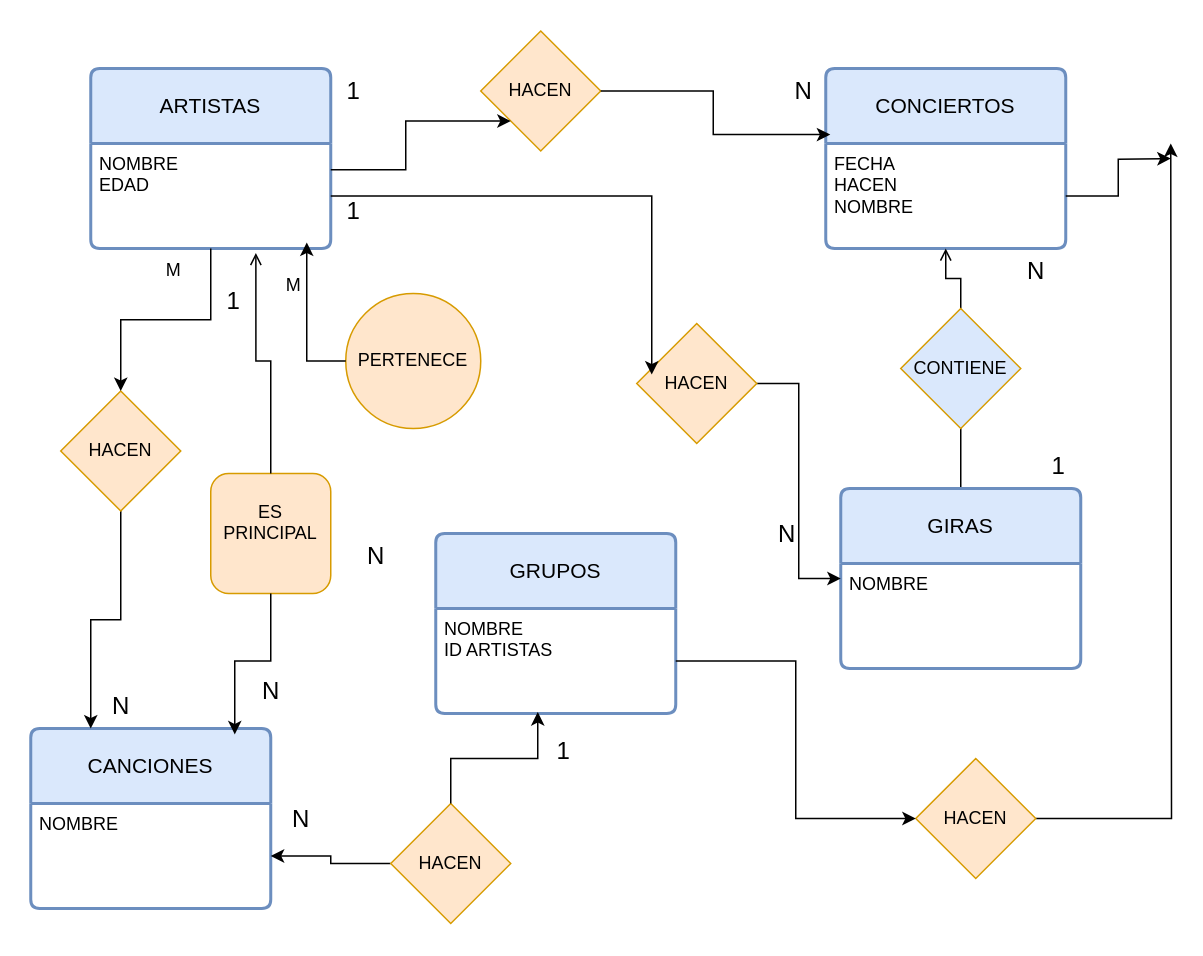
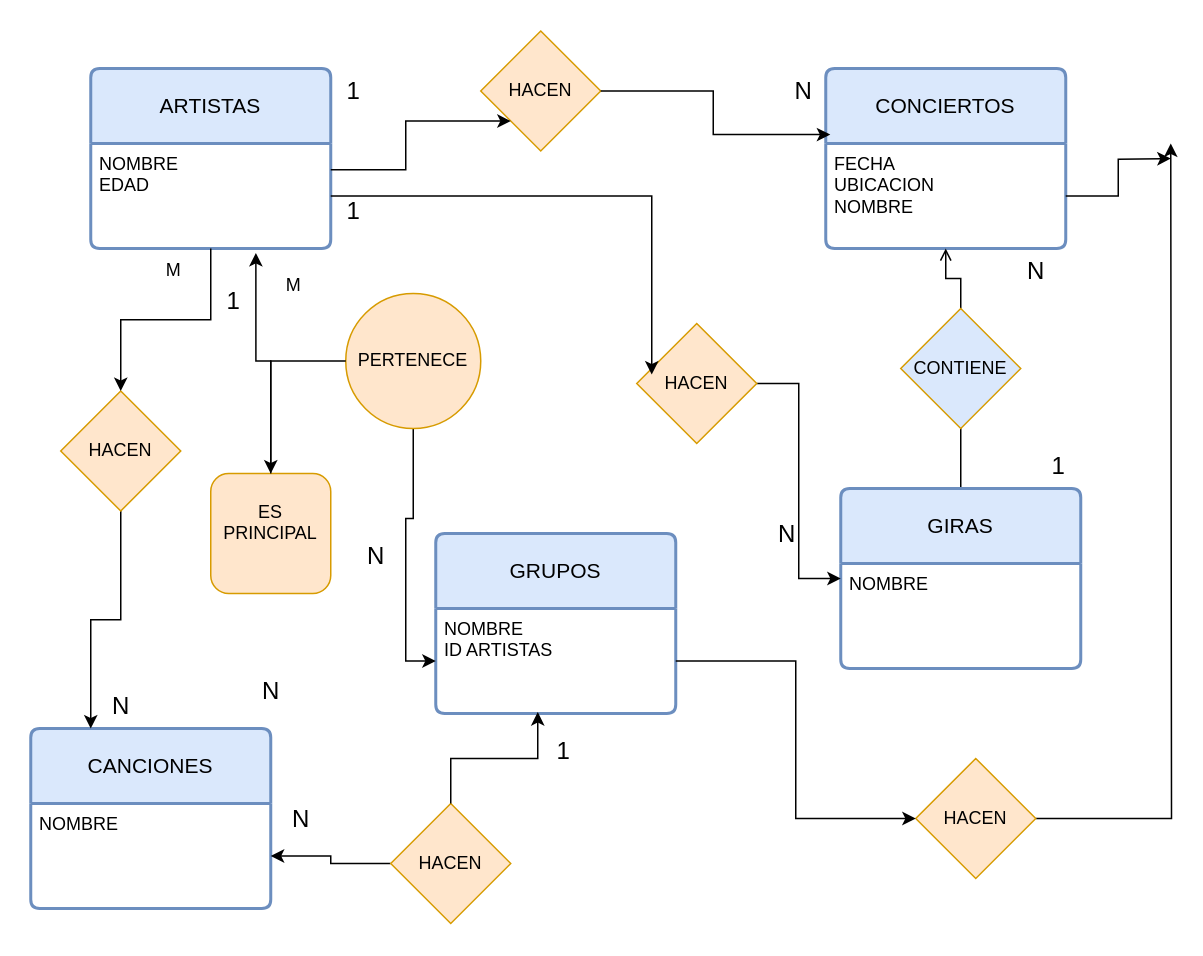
  <mxCell id="0" />
  <mxCell id="1" parent="0" />
  <mxCell id="2" value="ARTISTAS" style="swimlane;childLayout=stackLayout;horizontal=1;startSize=50;horizontalStack=0;rounded=1;fontSize=14;fontStyle=0;strokeWidth=2;resizeParent=0;resizeLast=1;shadow=0;dashed=0;align=center;arcSize=4;whiteSpace=wrap;html=1;fillColor=#dae8fc;strokeColor=#6c8ebf;" vertex="1" parent="1"><mxGeometry x="60" y="45" width="160" height="120" as="geometry" /></mxCell>
  <mxCell id="3" value="&lt;div&gt;NOMBRE&lt;/div&gt;&lt;div&gt;EDAD&lt;/div&gt;" style="align=left;strokeColor=none;fillColor=none;spacingLeft=4;spacingRight=4;fontSize=12;verticalAlign=top;resizable=0;rotatable=0;part=1;html=1;whiteSpace=wrap;" vertex="1" parent="2"><mxGeometry y="50" width="160" height="70" as="geometry" /></mxCell>
  <mxCell id="4" value="CONCIERTOS" style="swimlane;childLayout=stackLayout;horizontal=1;startSize=50;horizontalStack=0;rounded=1;fontSize=14;fontStyle=0;strokeWidth=2;resizeParent=0;resizeLast=1;shadow=0;dashed=0;align=center;arcSize=4;whiteSpace=wrap;html=1;fillColor=#dae8fc;strokeColor=#6c8ebf;" vertex="1" parent="1"><mxGeometry x="550" y="45" width="160" height="120" as="geometry" /></mxCell>
- <mxCell id="5" value="&lt;div&gt;FECHA&lt;/div&gt;&lt;div&gt;HACEN&lt;/div&gt;&lt;div&gt;NOMBRE&lt;br&gt;&lt;/div&gt;" style="align=left;strokeColor=none;fillColor=none;spacingLeft=4;spacingRight=4;fontSize=12;verticalAlign=top;resizable=0;rotatable=0;part=1;html=1;whiteSpace=wrap;" vertex="1" parent="4"><mxGeometry y="50" width="160" height="70" as="geometry" /></mxCell>
+ <mxCell id="5" value="&lt;div&gt;FECHA&lt;/div&gt;&lt;div&gt;UBICACION&lt;/div&gt;&lt;div&gt;NOMBRE&lt;br&gt;&lt;/div&gt;" style="align=left;strokeColor=none;fillColor=none;spacingLeft=4;spacingRight=4;fontSize=12;verticalAlign=top;resizable=0;rotatable=0;part=1;html=1;whiteSpace=wrap;" vertex="1" parent="4"><mxGeometry y="50" width="160" height="70" as="geometry" /></mxCell>
  <mxCell id="6" style="edgeStyle=orthogonalEdgeStyle;rounded=0;orthogonalLoop=1;jettySize=auto;html=1;" edge="1" parent="1" source="7"><mxGeometry relative="1" as="geometry"><mxPoint x="640" y="255" as="targetPoint" /></mxGeometry></mxCell>
  <mxCell id="7" value="GIRAS" style="swimlane;childLayout=stackLayout;horizontal=1;startSize=50;horizontalStack=0;rounded=1;fontSize=14;fontStyle=0;strokeWidth=2;resizeParent=0;resizeLast=1;shadow=0;dashed=0;align=center;arcSize=4;whiteSpace=wrap;html=1;fillColor=#dae8fc;strokeColor=#6c8ebf;" vertex="1" parent="1"><mxGeometry x="560" y="325" width="160" height="120" as="geometry" /></mxCell>
  <mxCell id="8" value="NOMBRE" style="align=left;strokeColor=none;fillColor=none;spacingLeft=4;spacingRight=4;fontSize=12;verticalAlign=top;resizable=0;rotatable=0;part=1;html=1;whiteSpace=wrap;" vertex="1" parent="7"><mxGeometry y="50" width="160" height="70" as="geometry" /></mxCell>
  <mxCell id="9" value="CANCIONES" style="swimlane;childLayout=stackLayout;horizontal=1;startSize=50;horizontalStack=0;rounded=1;fontSize=14;fontStyle=0;strokeWidth=2;resizeParent=0;resizeLast=1;shadow=0;dashed=0;align=center;arcSize=4;whiteSpace=wrap;html=1;fillColor=#dae8fc;strokeColor=#6c8ebf;" vertex="1" parent="1"><mxGeometry x="20" y="485" width="160" height="120" as="geometry" /></mxCell>
  <mxCell id="10" value="NOMBRE" style="align=left;strokeColor=none;fillColor=none;spacingLeft=4;spacingRight=4;fontSize=12;verticalAlign=top;resizable=0;rotatable=0;part=1;html=1;whiteSpace=wrap;" vertex="1" parent="9"><mxGeometry y="50" width="160" height="70" as="geometry" /></mxCell>
  <mxCell id="11" value="GRUPOS" style="swimlane;childLayout=stackLayout;horizontal=1;startSize=50;horizontalStack=0;rounded=1;fontSize=14;fontStyle=0;strokeWidth=2;resizeParent=0;resizeLast=1;shadow=0;dashed=0;align=center;arcSize=4;whiteSpace=wrap;html=1;fillColor=#dae8fc;strokeColor=#6c8ebf;" vertex="1" parent="1"><mxGeometry x="290" y="355" width="160" height="120" as="geometry" /></mxCell>
  <mxCell id="12" value="&lt;div&gt;NOMBRE&lt;/div&gt;&lt;div&gt;ID ARTISTAS&lt;br&gt;&lt;/div&gt;" style="align=left;strokeColor=none;fillColor=none;spacingLeft=4;spacingRight=4;fontSize=12;verticalAlign=top;resizable=0;rotatable=0;part=1;html=1;whiteSpace=wrap;" vertex="1" parent="11"><mxGeometry y="50" width="160" height="70" as="geometry" /></mxCell>
  <mxCell id="13" value="HACEN" style="rhombus;whiteSpace=wrap;html=1;fillColor=#ffe6cc;strokeColor=#d79b00;" vertex="1" parent="1"><mxGeometry x="320" y="20" width="80" height="80" as="geometry" /></mxCell>
  <mxCell id="14" style="edgeStyle=orthogonalEdgeStyle;rounded=0;orthogonalLoop=1;jettySize=auto;html=1;entryX=0;entryY=1;entryDx=0;entryDy=0;exitX=1;exitY=0.25;exitDx=0;exitDy=0;" edge="1" parent="1" source="3" target="13"><mxGeometry relative="1" as="geometry" /></mxCell>
  <mxCell id="15" style="edgeStyle=orthogonalEdgeStyle;rounded=0;orthogonalLoop=1;jettySize=auto;html=1;entryX=0.019;entryY=0.367;entryDx=0;entryDy=0;entryPerimeter=0;" edge="1" parent="1" source="13" target="4"><mxGeometry relative="1" as="geometry"><mxPoint x="540" y="95" as="targetPoint" /></mxGeometry></mxCell>
  <mxCell id="16" value="&lt;font style=&quot;font-size: 16px;&quot;&gt;1&lt;/font&gt;" style="text;html=1;align=center;verticalAlign=middle;resizable=0;points=[];autosize=1;strokeColor=none;fillColor=none;" vertex="1" parent="1"><mxGeometry x="220" y="45" width="30" height="30" as="geometry" /></mxCell>
  <mxCell id="17" value="N" style="text;html=1;align=center;verticalAlign=middle;resizable=0;points=[];autosize=1;strokeColor=none;fillColor=none;fontSize=16;" vertex="1" parent="1"><mxGeometry x="515" y="45" width="40" height="30" as="geometry" /></mxCell>
  <mxCell id="18" value="N" style="text;html=1;align=center;verticalAlign=middle;resizable=0;points=[];autosize=1;strokeColor=none;fillColor=none;fontSize=16;" vertex="1" parent="1"><mxGeometry x="670" y="165" width="40" height="30" as="geometry" /></mxCell>
  <mxCell id="19" value="" style="edgeStyle=orthogonalEdgeStyle;rounded=0;orthogonalLoop=1;jettySize=auto;html=1;endArrow=open;" edge="1" parent="1" source="20" target="5"><mxGeometry relative="1" as="geometry" /></mxCell>
  <mxCell id="20" value="CONTIENE" style="rhombus;whiteSpace=wrap;html=1;fillColor=#dae8fc;strokeColor=#d79b00;" vertex="1" parent="1"><mxGeometry x="600" y="205" width="80" height="80" as="geometry" /></mxCell>
  <mxCell id="21" value="&lt;font style=&quot;font-size: 16px;&quot;&gt;1&lt;/font&gt;" style="text;html=1;align=center;verticalAlign=middle;resizable=0;points=[];autosize=1;strokeColor=none;fillColor=none;" vertex="1" parent="1"><mxGeometry x="690" y="295" width="30" height="30" as="geometry" /></mxCell>
  <mxCell id="22" style="edgeStyle=orthogonalEdgeStyle;rounded=0;orthogonalLoop=1;jettySize=auto;html=1;entryX=0.25;entryY=0;entryDx=0;entryDy=0;" edge="1" parent="1" source="23" target="9"><mxGeometry relative="1" as="geometry" /></mxCell>
  <mxCell id="23" value="HACEN" style="rhombus;whiteSpace=wrap;html=1;fillColor=#ffe6cc;strokeColor=#d79b00;" vertex="1" parent="1"><mxGeometry x="40" y="260" width="80" height="80" as="geometry" /></mxCell>
  <mxCell id="24" style="edgeStyle=orthogonalEdgeStyle;rounded=0;orthogonalLoop=1;jettySize=auto;html=1;" edge="1" parent="1" source="3" target="23"><mxGeometry relative="1" as="geometry" /></mxCell>
+ <mxCell id="25" style="edgeStyle=orthogonalEdgeStyle;rounded=0;orthogonalLoop=1;jettySize=auto;html=1;entryX=0;entryY=0.5;entryDx=0;entryDy=0;" edge="1" parent="1" source="26" target="12"><mxGeometry relative="1" as="geometry" /></mxCell>
  <mxCell id="26" value="PERTENECE" style="ellipse;whiteSpace=wrap;html=1;fillColor=#ffe6cc;strokeColor=#d79b00;" vertex="1" parent="1"><mxGeometry x="230" y="195" width="90" height="90" as="geometry" /></mxCell>
- <mxCell id="27" style="edgeStyle=orthogonalEdgeStyle;rounded=0;orthogonalLoop=1;jettySize=auto;html=1;entryX=0.9;entryY=0.943;entryDx=0;entryDy=0;entryPerimeter=0;" edge="1" parent="1" source="26" target="3"><mxGeometry relative="1" as="geometry" /></mxCell>
+ <mxCell id="27" style="edgeStyle=orthogonalEdgeStyle;rounded=0;orthogonalLoop=1;jettySize=auto;html=1;" edge="1" parent="1" source="26" target="42"><mxGeometry relative="1" as="geometry" /></mxCell>
  <mxCell id="28" value="M" style="text;html=1;align=center;verticalAlign=middle;resizable=0;points=[];autosize=1;strokeColor=none;fillColor=none;" vertex="1" parent="1"><mxGeometry x="180" y="175" width="30" height="30" as="geometry" /></mxCell>
  <mxCell id="29" value="N" style="text;html=1;align=center;verticalAlign=middle;resizable=0;points=[];autosize=1;strokeColor=none;fillColor=none;fontSize=16;" vertex="1" parent="1"><mxGeometry x="230" y="355" width="40" height="30" as="geometry" /></mxCell>
  <mxCell id="30" value="M" style="text;html=1;align=center;verticalAlign=middle;resizable=0;points=[];autosize=1;strokeColor=none;fillColor=none;" vertex="1" parent="1"><mxGeometry x="100" y="165" width="30" height="30" as="geometry" /></mxCell>
  <mxCell id="31" value="N" style="text;html=1;align=center;verticalAlign=middle;resizable=0;points=[];autosize=1;strokeColor=none;fillColor=none;fontSize=16;" vertex="1" parent="1"><mxGeometry x="60" y="455" width="40" height="30" as="geometry" /></mxCell>
  <mxCell id="32" style="edgeStyle=orthogonalEdgeStyle;rounded=0;orthogonalLoop=1;jettySize=auto;html=1;entryX=0;entryY=0.143;entryDx=0;entryDy=0;entryPerimeter=0;" edge="1" parent="1" source="33" target="8"><mxGeometry relative="1" as="geometry"><mxPoint x="510" y="385" as="targetPoint" /></mxGeometry></mxCell>
  <mxCell id="33" value="HACEN" style="rhombus;whiteSpace=wrap;html=1;fillColor=#ffe6cc;strokeColor=#d79b00;" vertex="1" parent="1"><mxGeometry x="424" y="215" width="80" height="80" as="geometry" /></mxCell>
  <mxCell id="34" style="edgeStyle=orthogonalEdgeStyle;rounded=0;orthogonalLoop=1;jettySize=auto;html=1;entryX=0.125;entryY=0.425;entryDx=0;entryDy=0;entryPerimeter=0;" edge="1" parent="1" source="3" target="33"><mxGeometry relative="1" as="geometry"><mxPoint x="250" y="185" as="targetPoint" /></mxGeometry></mxCell>
  <mxCell id="35" value="&lt;font style=&quot;font-size: 16px;&quot;&gt;1&lt;/font&gt;" style="text;html=1;align=center;verticalAlign=middle;resizable=0;points=[];autosize=1;strokeColor=none;fillColor=none;" vertex="1" parent="1"><mxGeometry x="220" y="125" width="30" height="30" as="geometry" /></mxCell>
  <mxCell id="36" value="N" style="text;html=1;align=center;verticalAlign=middle;resizable=0;points=[];autosize=1;strokeColor=none;fillColor=none;fontSize=16;" vertex="1" parent="1"><mxGeometry x="504" y="340" width="40" height="30" as="geometry" /></mxCell>
  <mxCell id="37" style="edgeStyle=orthogonalEdgeStyle;rounded=0;orthogonalLoop=1;jettySize=auto;html=1;entryX=1;entryY=0.5;entryDx=0;entryDy=0;" edge="1" parent="1" source="38" target="10"><mxGeometry relative="1" as="geometry" /></mxCell>
  <mxCell id="38" value="HACEN" style="rhombus;whiteSpace=wrap;html=1;fillColor=#ffe6cc;strokeColor=#d79b00;" vertex="1" parent="1"><mxGeometry x="260" y="535" width="80" height="80" as="geometry" /></mxCell>
  <mxCell id="39" style="edgeStyle=orthogonalEdgeStyle;rounded=0;orthogonalLoop=1;jettySize=auto;html=1;entryX=0.425;entryY=0.986;entryDx=0;entryDy=0;entryPerimeter=0;" edge="1" parent="1" source="38" target="12"><mxGeometry relative="1" as="geometry" /></mxCell>
  <mxCell id="40" value="&lt;font style=&quot;font-size: 16px;&quot;&gt;1&lt;/font&gt;" style="text;html=1;align=center;verticalAlign=middle;resizable=0;points=[];autosize=1;strokeColor=none;fillColor=none;" vertex="1" parent="1"><mxGeometry x="360" y="485" width="30" height="30" as="geometry" /></mxCell>
  <mxCell id="41" value="N" style="text;html=1;align=center;verticalAlign=middle;resizable=0;points=[];autosize=1;strokeColor=none;fillColor=none;fontSize=16;" vertex="1" parent="1"><mxGeometry x="180" y="530" width="40" height="30" as="geometry" /></mxCell>
  <mxCell id="42" value="&lt;div&gt;ES PRINCIPAL&lt;/div&gt;&lt;div&gt;&lt;br&gt;&lt;/div&gt;" style="whiteSpace=wrap;html=1;fillColor=#ffe6cc;strokeColor=#d79b00;rounded=1;" vertex="1" parent="1"><mxGeometry x="140" y="315" width="80" height="80" as="geometry" /></mxCell>
- <mxCell id="43" style="edgeStyle=orthogonalEdgeStyle;rounded=0;orthogonalLoop=1;jettySize=auto;html=1;entryX=0.85;entryY=0.033;entryDx=0;entryDy=0;entryPerimeter=0;" edge="1" parent="1" source="42" target="9"><mxGeometry relative="1" as="geometry" /></mxCell>
- <mxCell id="44" style="edgeStyle=orthogonalEdgeStyle;rounded=0;orthogonalLoop=1;jettySize=auto;html=1;entryX=0.688;entryY=1.043;entryDx=0;entryDy=0;entryPerimeter=0;endArrow=open;" edge="1" parent="1" source="42" target="3"><mxGeometry relative="1" as="geometry" /></mxCell>
+ <mxCell id="44" style="edgeStyle=orthogonalEdgeStyle;rounded=0;orthogonalLoop=1;jettySize=auto;html=1;entryX=0.688;entryY=1.043;entryDx=0;entryDy=0;entryPerimeter=0;" edge="1" parent="1" source="42" target="3"><mxGeometry relative="1" as="geometry" /></mxCell>
  <mxCell id="45" value="N" style="text;html=1;align=center;verticalAlign=middle;resizable=0;points=[];autosize=1;strokeColor=none;fillColor=none;fontSize=16;" vertex="1" parent="1"><mxGeometry x="160" y="445" width="40" height="30" as="geometry" /></mxCell>
  <mxCell id="46" value="&lt;font style=&quot;font-size: 16px;&quot;&gt;1&lt;/font&gt;" style="text;html=1;align=center;verticalAlign=middle;resizable=0;points=[];autosize=1;strokeColor=none;fillColor=none;" vertex="1" parent="1"><mxGeometry x="140" y="185" width="30" height="30" as="geometry" /></mxCell>
  <mxCell id="47" style="edgeStyle=orthogonalEdgeStyle;rounded=0;orthogonalLoop=1;jettySize=auto;html=1;" edge="1" parent="1" source="48"><mxGeometry relative="1" as="geometry"><mxPoint x="780" y="95" as="targetPoint" /></mxGeometry></mxCell>
  <mxCell id="48" value="HACEN" style="rhombus;whiteSpace=wrap;html=1;fillColor=#ffe6cc;strokeColor=#d79b00;" vertex="1" parent="1"><mxGeometry x="610" y="505" width="80" height="80" as="geometry" /></mxCell>
  <mxCell id="49" style="edgeStyle=orthogonalEdgeStyle;rounded=0;orthogonalLoop=1;jettySize=auto;html=1;entryX=0;entryY=0.5;entryDx=0;entryDy=0;" edge="1" parent="1" source="12" target="48"><mxGeometry relative="1" as="geometry" /></mxCell>
  <mxCell id="50" style="edgeStyle=orthogonalEdgeStyle;rounded=0;orthogonalLoop=1;jettySize=auto;html=1;" edge="1" parent="1" source="5"><mxGeometry relative="1" as="geometry"><mxPoint x="780" y="105" as="targetPoint" /></mxGeometry></mxCell>
